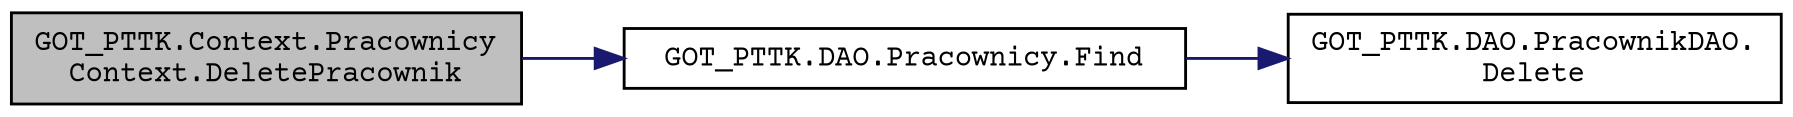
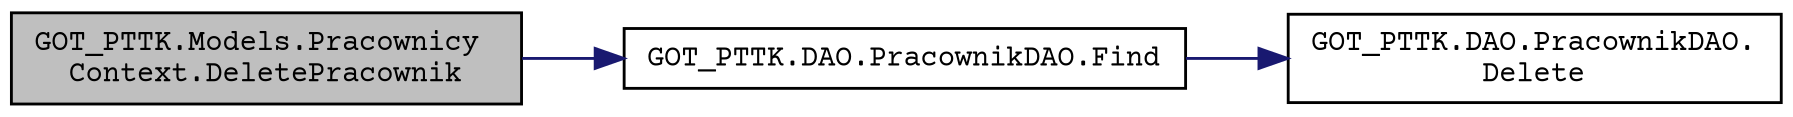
  digraph {
    fontname="Courier Prime"
    rankdir=LR
    node [color=black fillcolor=white fontname="Courier Prime" fontsize=10 shape=record style=filled]
    edge [color=midnightblue fontname="Courier Prime" fontsize=10 labelfontname=Helvetica labelfontsize=10 style=solid]
-   n1 [fillcolor=grey75 fontcolor=black height=0.2 label="GOT_PTTK.Context.Pracownicy\lContext.DeletePracownik" width=0.4]
-   n2 [height=0.2 label="GOT_PTTK.DAO.Pracownicy.Find" width=0.4]
+   n1 [fillcolor=grey75 fontcolor=black height=0.2 label="GOT_PTTK.Models.Pracownicy\lContext.DeletePracownik" width=0.4]
+   n2 [height=0.2 label="GOT_PTTK.DAO.PracownikDAO.Find" width=0.4]
    n3 [height=0.2 label="GOT_PTTK.DAO.PracownikDAO.\lDelete" width=0.4]
    n1 -> n2
    n2 -> n3
  }
